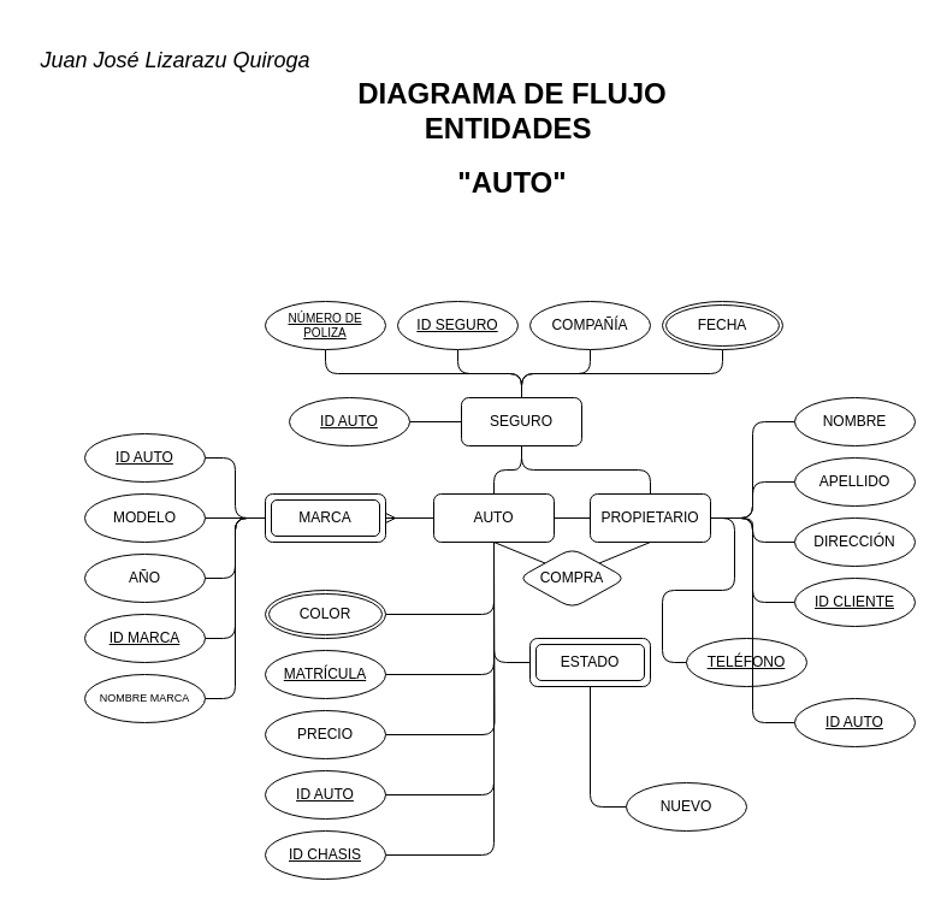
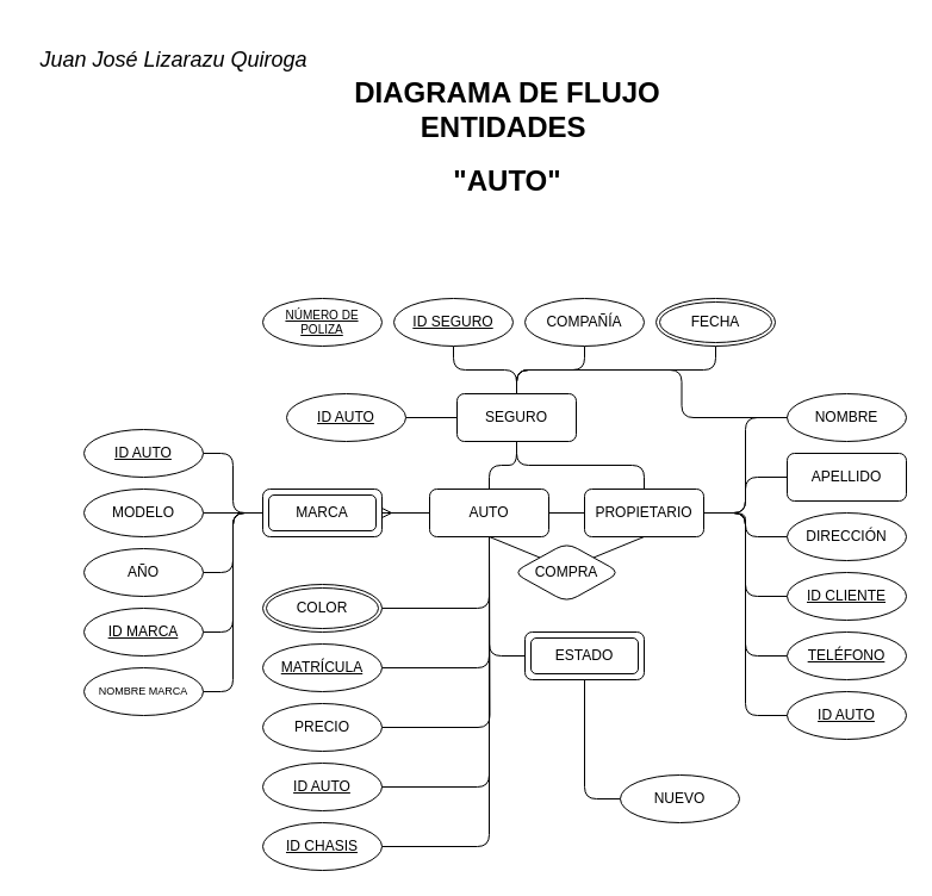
  <mxCell id="0" />
  <mxCell id="1" parent="0" />
  <mxCell id="2" style="edgeStyle=orthogonalEdgeStyle;rounded=1;orthogonalLoop=1;jettySize=auto;html=1;exitX=1;exitY=0.5;exitDx=0;exitDy=0;entryX=0;entryY=0.5;entryDx=0;entryDy=0;strokeColor=default;endArrow=none;endFill=0;" edge="1" parent="1" source="5" target="7"><mxGeometry relative="1" as="geometry" /></mxCell>
  <mxCell id="3" style="edgeStyle=orthogonalEdgeStyle;rounded=1;orthogonalLoop=1;jettySize=auto;html=1;exitX=0;exitY=0.5;exitDx=0;exitDy=0;entryX=1;entryY=0.5;entryDx=0;entryDy=0;endArrow=ERmany;endFill=0;" edge="1" parent="1" source="5" target="50"><mxGeometry relative="1" as="geometry"><mxPoint x="320" y="430" as="targetPoint" /></mxGeometry></mxCell>
  <mxCell id="4" style="edgeStyle=orthogonalEdgeStyle;rounded=1;orthogonalLoop=1;jettySize=auto;html=1;exitX=0.5;exitY=0;exitDx=0;exitDy=0;entryX=0.5;entryY=1;entryDx=0;entryDy=0;endArrow=none;endFill=0;" edge="1" parent="1" source="5" target="37"><mxGeometry relative="1" as="geometry" /></mxCell>
  <mxCell id="5" value="AUTO" style="whiteSpace=wrap;html=1;align=center;rounded=1;" vertex="1" parent="1"><mxGeometry x="360" y="410" width="100" height="40" as="geometry" /></mxCell>
  <mxCell id="6" style="edgeStyle=orthogonalEdgeStyle;rounded=1;orthogonalLoop=1;jettySize=auto;html=1;exitX=0.5;exitY=0;exitDx=0;exitDy=0;entryX=0.5;entryY=1;entryDx=0;entryDy=0;endArrow=none;endFill=0;" edge="1" parent="1" source="7" target="37"><mxGeometry relative="1" as="geometry" /></mxCell>
  <mxCell id="7" value="PROPIETARIO" style="whiteSpace=wrap;html=1;align=center;rounded=1;" vertex="1" parent="1"><mxGeometry x="490" y="410" width="100" height="40" as="geometry" /></mxCell>
  <mxCell id="8" value="" style="edgeStyle=orthogonalEdgeStyle;rounded=1;orthogonalLoop=1;jettySize=auto;html=1;entryX=0.5;entryY=1;entryDx=0;entryDy=0;endArrow=none;endFill=0;exitX=1;exitY=0.5;exitDx=0;exitDy=0;" edge="1" parent="1" source="49" target="5"><mxGeometry relative="1" as="geometry"><mxPoint x="320" y="510" as="sourcePoint" /><mxPoint x="410" y="510" as="targetPoint" /></mxGeometry></mxCell>
  <mxCell id="9" style="edgeStyle=orthogonalEdgeStyle;rounded=1;orthogonalLoop=1;jettySize=auto;html=1;entryX=0.5;entryY=1;entryDx=0;entryDy=0;endArrow=none;endFill=0;" edge="1" parent="1" source="10" target="5"><mxGeometry relative="1" as="geometry" /></mxCell>
  <mxCell id="10" value="MATRÍCULA" style="ellipse;whiteSpace=wrap;html=1;align=center;fontStyle=4;rounded=1;" vertex="1" parent="1"><mxGeometry x="220" y="540" width="100" height="40" as="geometry" /></mxCell>
  <mxCell id="11" style="edgeStyle=orthogonalEdgeStyle;rounded=1;orthogonalLoop=1;jettySize=auto;html=1;exitX=1;exitY=0.5;exitDx=0;exitDy=0;endArrow=none;endFill=0;" edge="1" parent="1" source="12"><mxGeometry relative="1" as="geometry"><mxPoint x="410" y="450" as="targetPoint" /></mxGeometry></mxCell>
  <mxCell id="12" value="PRECIO" style="ellipse;whiteSpace=wrap;html=1;align=center;rounded=1;" vertex="1" parent="1"><mxGeometry x="220" y="590" width="100" height="40" as="geometry" /></mxCell>
  <mxCell id="13" style="edgeStyle=orthogonalEdgeStyle;rounded=1;orthogonalLoop=1;jettySize=auto;html=1;exitX=1;exitY=0.5;exitDx=0;exitDy=0;entryX=0;entryY=0.5;entryDx=0;entryDy=0;endArrow=none;endFill=0;" edge="1" parent="1" source="14" target="50"><mxGeometry relative="1" as="geometry"><mxPoint x="220" y="430" as="targetPoint" /></mxGeometry></mxCell>
  <mxCell id="14" value="MODELO" style="ellipse;whiteSpace=wrap;html=1;align=center;rounded=1;" vertex="1" parent="1"><mxGeometry x="70" y="410" width="100" height="40" as="geometry" /></mxCell>
  <mxCell id="15" style="edgeStyle=orthogonalEdgeStyle;rounded=1;orthogonalLoop=1;jettySize=auto;html=1;exitX=1;exitY=0.5;exitDx=0;exitDy=0;entryX=0;entryY=0.5;entryDx=0;entryDy=0;endArrow=none;endFill=0;" edge="1" parent="1" source="16" target="50"><mxGeometry relative="1" as="geometry"><mxPoint x="220" y="430" as="targetPoint" /></mxGeometry></mxCell>
  <mxCell id="16" value="AÑO" style="ellipse;whiteSpace=wrap;html=1;align=center;rounded=1;" vertex="1" parent="1"><mxGeometry x="70" y="460" width="100" height="40" as="geometry" /></mxCell>
  <mxCell id="17" style="edgeStyle=orthogonalEdgeStyle;rounded=1;orthogonalLoop=1;jettySize=auto;html=1;exitX=1;exitY=0.5;exitDx=0;exitDy=0;entryX=0;entryY=0.5;entryDx=0;entryDy=0;endArrow=none;endFill=0;" edge="1" parent="1" source="18" target="50"><mxGeometry relative="1" as="geometry"><mxPoint x="220" y="430" as="targetPoint" /></mxGeometry></mxCell>
  <mxCell id="18" value="ID MARCA" style="ellipse;whiteSpace=wrap;html=1;align=center;fontStyle=4;rounded=1;" vertex="1" parent="1"><mxGeometry x="70" y="510" width="100" height="40" as="geometry" /></mxCell>
  <mxCell id="19" value="ID AUTO" style="ellipse;whiteSpace=wrap;html=1;align=center;fontStyle=4;rounded=1;" vertex="1" parent="1"><mxGeometry x="220" y="640" width="100" height="40" as="geometry" /></mxCell>
  <mxCell id="20" value="" style="endArrow=none;html=1;rounded=1;exitX=1;exitY=0.5;exitDx=0;exitDy=0;entryX=0.5;entryY=1;entryDx=0;entryDy=0;" edge="1" parent="1" source="19" target="5"><mxGeometry relative="1" as="geometry"><mxPoint x="250" y="530" as="sourcePoint" /><mxPoint x="410" y="530" as="targetPoint" /><Array as="points"><mxPoint x="410" y="660" /></Array></mxGeometry></mxCell>
  <mxCell id="21" style="edgeStyle=orthogonalEdgeStyle;rounded=1;orthogonalLoop=1;jettySize=auto;html=1;exitX=0;exitY=0.5;exitDx=0;exitDy=0;entryX=1;entryY=0.5;entryDx=0;entryDy=0;endArrow=none;endFill=0;" edge="1" parent="1" source="22" target="7"><mxGeometry relative="1" as="geometry" /></mxCell>
  <mxCell id="22" value="NOMBRE" style="ellipse;whiteSpace=wrap;html=1;align=center;rounded=1;" vertex="1" parent="1"><mxGeometry x="660" y="330" width="100" height="40" as="geometry" /></mxCell>
  <mxCell id="23" style="edgeStyle=orthogonalEdgeStyle;rounded=1;orthogonalLoop=1;jettySize=auto;html=1;exitX=0;exitY=0.5;exitDx=0;exitDy=0;entryX=1;entryY=0.5;entryDx=0;entryDy=0;endArrow=none;endFill=0;" edge="1" parent="1" source="24" target="7"><mxGeometry relative="1" as="geometry" /></mxCell>
  <mxCell id="24" value="DIRECCIÓN" style="ellipse;whiteSpace=wrap;html=1;align=center;rounded=1;" vertex="1" parent="1"><mxGeometry x="660" y="430" width="100" height="40" as="geometry" /></mxCell>
  <mxCell id="25" style="edgeStyle=orthogonalEdgeStyle;rounded=1;orthogonalLoop=1;jettySize=auto;html=1;exitX=0;exitY=0.5;exitDx=0;exitDy=0;entryX=1;entryY=0.5;entryDx=0;entryDy=0;endArrow=none;endFill=0;" edge="1" parent="1" source="26" target="7"><mxGeometry relative="1" as="geometry" /></mxCell>
  <mxCell id="26" value="ID CLIENTE" style="ellipse;whiteSpace=wrap;html=1;align=center;fontStyle=4;rounded=1;" vertex="1" parent="1"><mxGeometry x="660" y="480" width="100" height="40" as="geometry" /></mxCell>
  <mxCell id="27" style="edgeStyle=orthogonalEdgeStyle;rounded=1;orthogonalLoop=1;jettySize=auto;html=1;exitX=0;exitY=0.5;exitDx=0;exitDy=0;entryX=1;entryY=0.5;entryDx=0;entryDy=0;endArrow=none;endFill=0;" edge="1" parent="1" source="28" target="7"><mxGeometry relative="1" as="geometry" /></mxCell>
- <mxCell id="28" value="TELÉFONO" style="ellipse;whiteSpace=wrap;html=1;align=center;fontStyle=4;rounded=1;" vertex="1" parent="1"><mxGeometry x="570" y="530" width="100" height="40" as="geometry" /></mxCell>
+ <mxCell id="28" value="TELÉFONO" style="ellipse;whiteSpace=wrap;html=1;align=center;fontStyle=4;rounded=1;" vertex="1" parent="1"><mxGeometry x="660" y="530" width="100" height="40" as="geometry" /></mxCell>
  <mxCell id="29" style="edgeStyle=orthogonalEdgeStyle;rounded=1;orthogonalLoop=1;jettySize=auto;html=1;exitX=0;exitY=0.5;exitDx=0;exitDy=0;entryX=1;entryY=0.5;entryDx=0;entryDy=0;endArrow=none;endFill=0;" edge="1" parent="1" source="30" target="7"><mxGeometry relative="1" as="geometry" /></mxCell>
- <mxCell id="30" value="APELLIDO" style="ellipse;whiteSpace=wrap;html=1;align=center;rounded=1;" vertex="1" parent="1"><mxGeometry x="660" y="380" width="100" height="40" as="geometry" /></mxCell>
+ <mxCell id="30" value="APELLIDO" style="whiteSpace=wrap;html=1;align=center;rounded=1;" vertex="1" parent="1"><mxGeometry x="660" y="380" width="100" height="40" as="geometry" /></mxCell>
  <mxCell id="31" style="edgeStyle=orthogonalEdgeStyle;rounded=1;orthogonalLoop=1;jettySize=auto;html=1;exitX=1;exitY=0.5;exitDx=0;exitDy=0;entryX=0;entryY=0.5;entryDx=0;entryDy=0;endArrow=none;endFill=0;" edge="1" parent="1" source="32" target="50"><mxGeometry relative="1" as="geometry" /></mxCell>
  <mxCell id="32" value="NOMBRE MARCA" style="ellipse;whiteSpace=wrap;html=1;align=center;fontSize=9;rounded=1;" vertex="1" parent="1"><mxGeometry x="70" y="560" width="100" height="40" as="geometry" /></mxCell>
- <mxCell id="33" style="edgeStyle=orthogonalEdgeStyle;rounded=1;orthogonalLoop=1;jettySize=auto;html=1;exitX=0.5;exitY=0;exitDx=0;exitDy=0;entryX=0.5;entryY=1;entryDx=0;entryDy=0;endArrow=none;endFill=0;" edge="1" parent="1" source="37" target="40"><mxGeometry relative="1" as="geometry" /></mxCell>
+ <mxCell id="33" style="edgeStyle=orthogonalEdgeStyle;rounded=1;orthogonalLoop=1;jettySize=auto;html=1;exitX=0.5;exitY=0;exitDx=0;exitDy=0;endArrow=none;endFill=0;" edge="1" parent="1" source="37" target="22"><mxGeometry relative="1" as="geometry" /></mxCell>
  <mxCell id="34" style="edgeStyle=orthogonalEdgeStyle;rounded=1;orthogonalLoop=1;jettySize=auto;html=1;exitX=0.5;exitY=0;exitDx=0;exitDy=0;entryX=0.5;entryY=1;entryDx=0;entryDy=0;endArrow=none;endFill=0;" edge="1" parent="1" source="37" target="41"><mxGeometry relative="1" as="geometry" /></mxCell>
  <mxCell id="35" style="edgeStyle=orthogonalEdgeStyle;rounded=1;orthogonalLoop=1;jettySize=auto;html=1;exitX=0.5;exitY=0;exitDx=0;exitDy=0;entryX=0.5;entryY=1;entryDx=0;entryDy=0;endArrow=none;endFill=0;" edge="1" parent="1" source="37" target="38"><mxGeometry relative="1" as="geometry" /></mxCell>
  <mxCell id="36" style="edgeStyle=orthogonalEdgeStyle;rounded=1;orthogonalLoop=1;jettySize=auto;html=1;exitX=0.5;exitY=0;exitDx=0;exitDy=0;entryX=0.5;entryY=1;entryDx=0;entryDy=0;endArrow=none;endFill=0;" edge="1" parent="1" source="37" target="39"><mxGeometry relative="1" as="geometry" /></mxCell>
  <mxCell id="37" value="SEGURO" style="whiteSpace=wrap;html=1;align=center;rounded=1;" vertex="1" parent="1"><mxGeometry x="383" y="330" width="100" height="40" as="geometry" /></mxCell>
  <mxCell id="38" value="COMPAÑÍA" style="ellipse;whiteSpace=wrap;html=1;align=center;rounded=1;" vertex="1" parent="1"><mxGeometry x="440" y="250" width="100" height="40" as="geometry" /></mxCell>
  <mxCell id="39" value="FECHA" style="ellipse;shape=doubleEllipse;margin=3;whiteSpace=wrap;html=1;align=center;rounded=1;" vertex="1" parent="1"><mxGeometry x="550" y="250" width="100" height="40" as="geometry" /></mxCell>
  <mxCell id="40" value="NÚMERO DE POLIZA" style="ellipse;whiteSpace=wrap;html=1;align=center;fontStyle=4;fontSize=10;rounded=1;" vertex="1" parent="1"><mxGeometry x="220" y="250" width="100" height="40" as="geometry" /></mxCell>
  <mxCell id="41" value="ID SEGURO" style="ellipse;whiteSpace=wrap;html=1;align=center;fontStyle=4;rounded=1;" vertex="1" parent="1"><mxGeometry x="330" y="250" width="100" height="40" as="geometry" /></mxCell>
  <mxCell id="42" style="edgeStyle=orthogonalEdgeStyle;rounded=1;orthogonalLoop=1;jettySize=auto;html=1;exitX=1;exitY=0.5;exitDx=0;exitDy=0;entryX=0;entryY=0.5;entryDx=0;entryDy=0;endArrow=none;endFill=0;" edge="1" parent="1" source="43" target="50"><mxGeometry relative="1" as="geometry" /></mxCell>
  <mxCell id="43" value="ID AUTO" style="ellipse;whiteSpace=wrap;html=1;align=center;fontStyle=4;rounded=1;" vertex="1" parent="1"><mxGeometry x="70" y="360" width="100" height="40" as="geometry" /></mxCell>
  <mxCell id="44" style="edgeStyle=orthogonalEdgeStyle;rounded=1;orthogonalLoop=1;jettySize=auto;html=1;exitX=0;exitY=0.5;exitDx=0;exitDy=0;entryX=1;entryY=0.5;entryDx=0;entryDy=0;endArrow=none;endFill=0;" edge="1" parent="1" source="45" target="7"><mxGeometry relative="1" as="geometry" /></mxCell>
  <mxCell id="45" value="ID AUTO" style="ellipse;whiteSpace=wrap;html=1;align=center;fontStyle=4;rounded=1;" vertex="1" parent="1"><mxGeometry x="660" y="580" width="100" height="40" as="geometry" /></mxCell>
  <mxCell id="46" style="rounded=1;orthogonalLoop=1;jettySize=auto;html=1;exitX=0;exitY=0;exitDx=0;exitDy=0;entryX=0.5;entryY=1;entryDx=0;entryDy=0;endArrow=none;endFill=0;strokeColor=default;" edge="1" parent="1" source="48" target="5"><mxGeometry relative="1" as="geometry" /></mxCell>
  <mxCell id="47" style="rounded=1;orthogonalLoop=1;jettySize=auto;html=1;exitX=1;exitY=0;exitDx=0;exitDy=0;entryX=0.5;entryY=1;entryDx=0;entryDy=0;endArrow=none;endFill=0;" edge="1" parent="1" source="48" target="7"><mxGeometry relative="1" as="geometry" /></mxCell>
  <mxCell id="48" value="COMPRA" style="shape=rhombus;perimeter=rhombusPerimeter;whiteSpace=wrap;html=1;align=center;rounded=1;" vertex="1" parent="1"><mxGeometry x="430" y="455" width="90" height="50" as="geometry" /></mxCell>
  <mxCell id="49" value="COLOR" style="ellipse;shape=doubleEllipse;margin=3;whiteSpace=wrap;html=1;align=center;rounded=1;" vertex="1" parent="1"><mxGeometry x="220" y="490" width="100" height="40" as="geometry" /></mxCell>
  <mxCell id="50" value="MARCA" style="shape=ext;margin=3;double=1;whiteSpace=wrap;html=1;align=center;rounded=1;" vertex="1" parent="1"><mxGeometry x="220" y="410" width="100" height="40" as="geometry" /></mxCell>
  <mxCell id="51" style="edgeStyle=orthogonalEdgeStyle;rounded=1;orthogonalLoop=1;jettySize=auto;html=1;exitX=1;exitY=0.5;exitDx=0;exitDy=0;entryX=0.5;entryY=1;entryDx=0;entryDy=0;endArrow=none;endFill=0;" edge="1" parent="1" source="52" target="5"><mxGeometry relative="1" as="geometry" /></mxCell>
  <mxCell id="52" value="ID CHASIS" style="ellipse;whiteSpace=wrap;html=1;align=center;fontStyle=4;rounded=1;" vertex="1" parent="1"><mxGeometry x="220" y="690" width="100" height="40" as="geometry" /></mxCell>
  <mxCell id="53" style="rounded=1;orthogonalLoop=1;jettySize=auto;html=1;exitX=0;exitY=0.5;exitDx=0;exitDy=0;entryX=0.5;entryY=1;entryDx=0;entryDy=0;endArrow=none;endFill=0;edgeStyle=orthogonalEdgeStyle;" edge="1" parent="1" source="54" target="5"><mxGeometry relative="1" as="geometry" /></mxCell>
  <mxCell id="54" value="ESTADO" style="shape=ext;margin=3;double=1;whiteSpace=wrap;html=1;align=center;rounded=1;" vertex="1" parent="1"><mxGeometry x="440" y="530" width="100" height="40" as="geometry" /></mxCell>
  <mxCell id="55" style="edgeStyle=orthogonalEdgeStyle;rounded=1;orthogonalLoop=1;jettySize=auto;html=1;exitX=0;exitY=0.5;exitDx=0;exitDy=0;entryX=0.5;entryY=1;entryDx=0;entryDy=0;endArrow=none;endFill=0;" edge="1" parent="1" source="56" target="54"><mxGeometry relative="1" as="geometry" /></mxCell>
  <mxCell id="56" value="NUEVO" style="ellipse;whiteSpace=wrap;html=1;align=center;rounded=1;" vertex="1" parent="1"><mxGeometry x="520" y="650" width="100" height="40" as="geometry" /></mxCell>
  <mxCell id="57" value="&lt;h1&gt;DIAGRAMA DE FLUJO&lt;br&gt;ENTIDADES&amp;nbsp;&lt;/h1&gt;&lt;h1&gt;&quot;AUTO&quot;&lt;/h1&gt;" style="text;html=1;align=center;verticalAlign=middle;resizable=0;points=[];autosize=1;strokeColor=none;fillColor=none;" vertex="1" parent="1"><mxGeometry x="285" y="40" width="280" height="150" as="geometry" /></mxCell>
  <mxCell id="58" value="&lt;h2&gt;&lt;span style=&quot;font-weight: normal;&quot;&gt;&lt;i&gt;&lt;font style=&quot;font-size: 18px;&quot;&gt;Juan José Lizarazu Quiroga&lt;/font&gt;&lt;/i&gt;&lt;/span&gt;&lt;/h2&gt;" style="text;html=1;align=center;verticalAlign=middle;resizable=0;points=[];autosize=1;strokeColor=none;fillColor=none;" vertex="1" parent="1"><mxGeometry x="20" y="20" width="250" height="60" as="geometry" /></mxCell>
  <mxCell id="59" style="edgeStyle=orthogonalEdgeStyle;rounded=0;orthogonalLoop=1;jettySize=auto;html=1;exitX=1;exitY=0.5;exitDx=0;exitDy=0;entryX=0;entryY=0.5;entryDx=0;entryDy=0;endArrow=none;endFill=0;" edge="1" parent="1" source="60" target="37"><mxGeometry relative="1" as="geometry" /></mxCell>
  <mxCell id="60" value="ID AUTO" style="ellipse;whiteSpace=wrap;html=1;align=center;fontStyle=4;rounded=1;" vertex="1" parent="1"><mxGeometry x="240" y="330" width="100" height="40" as="geometry" /></mxCell>
